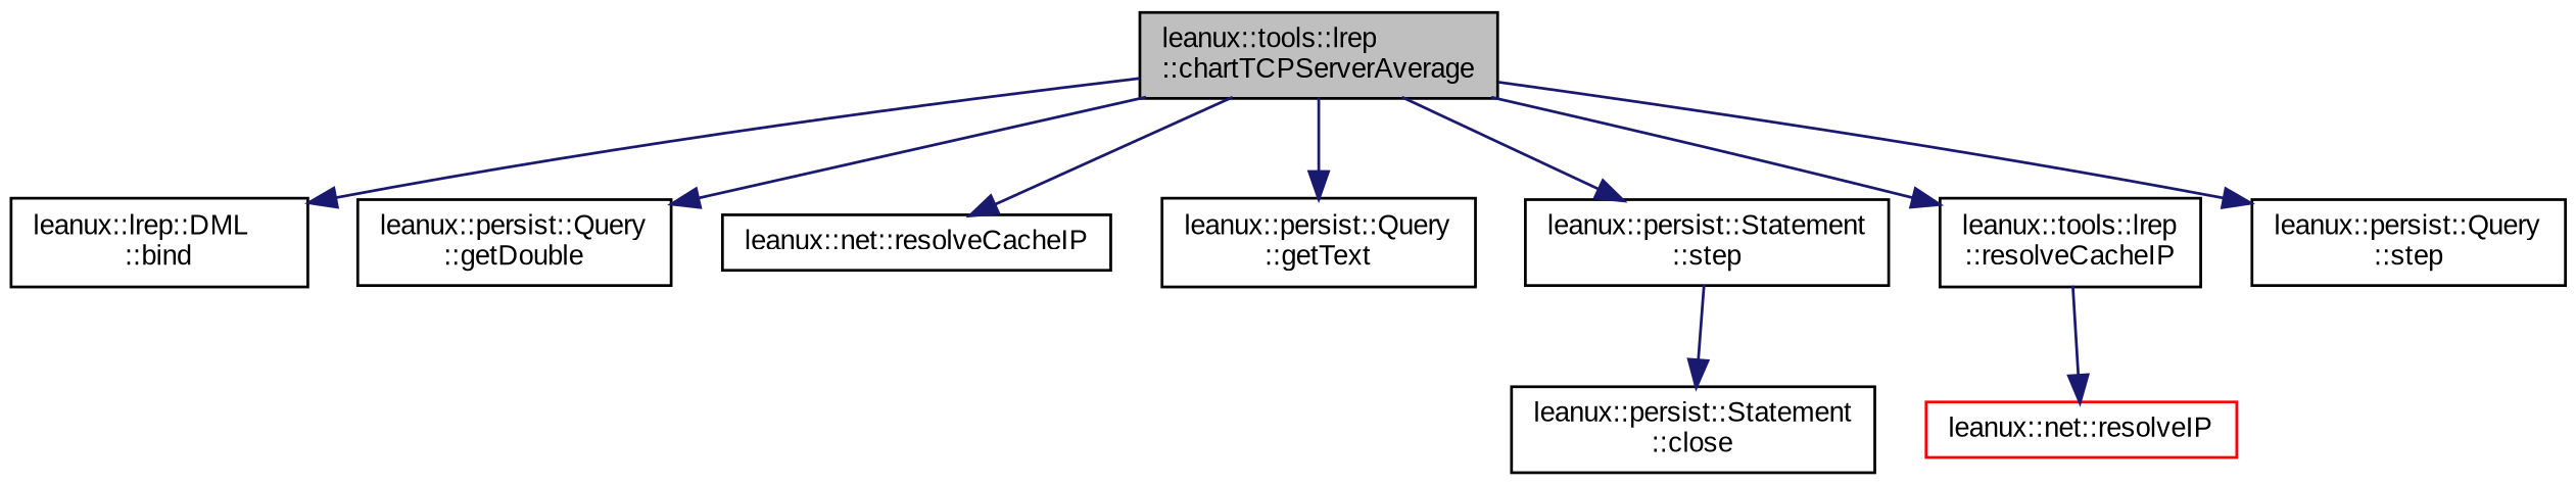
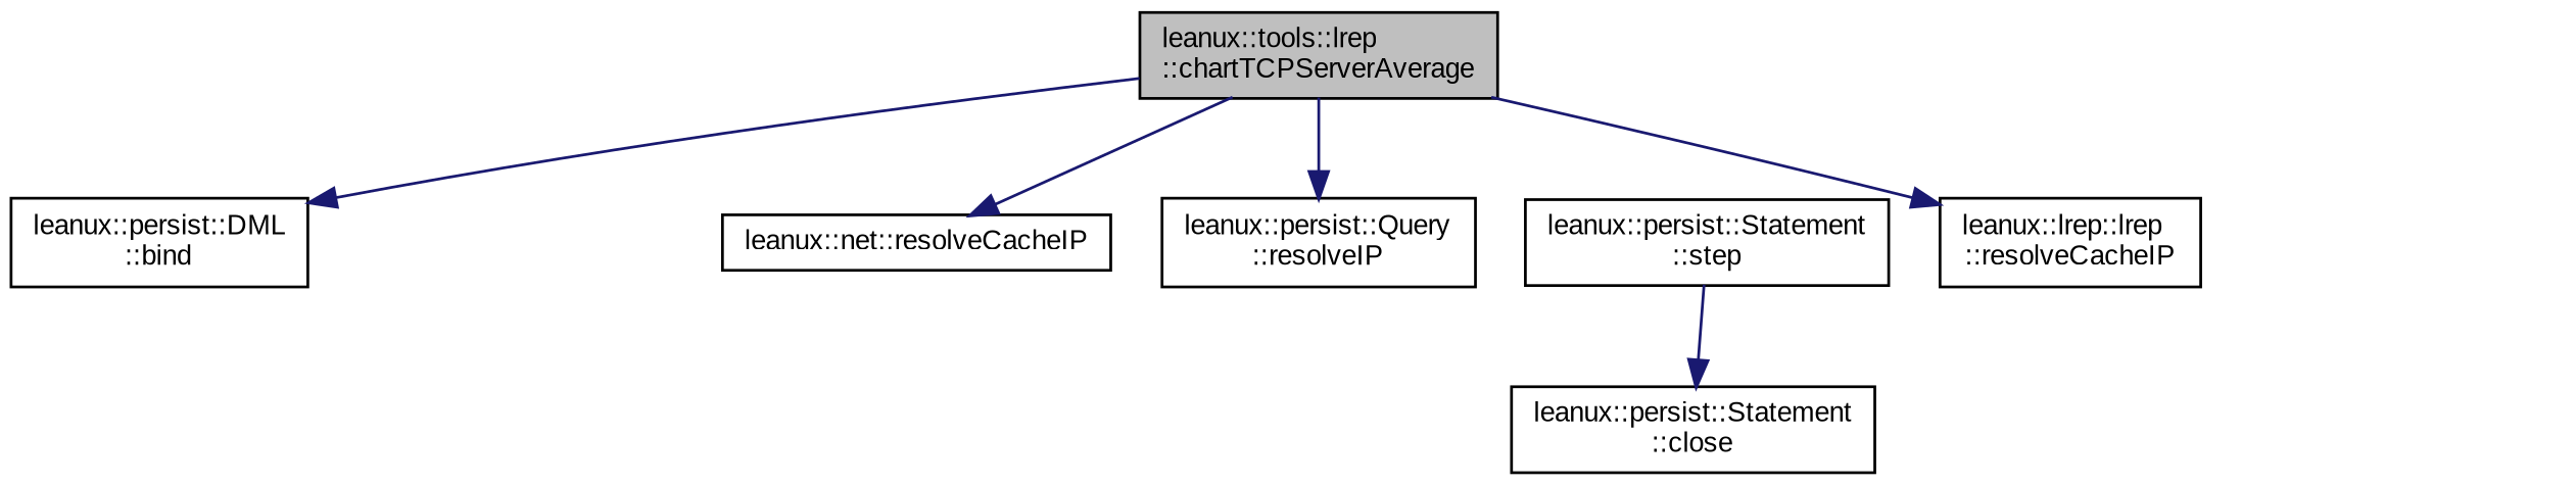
  digraph {
    fontname="Liberation Sans"
    rankdir=TB
    node [color=black fontname="Liberation Sans" fontsize=10 shape=record]
    edge [color=midnightblue fontname="Liberation Sans" fontsize=10 labelfontname=Helvetica labelfontsize=10 style=solid]
    n1 [fillcolor=grey75 fontcolor=black height=0.2 label="leanux::tools::lrep\l::chartTCPServerAverage" style=filled width=0.4]
-   n2 [height=0.2 label="leanux::lrep::DML\l::bind" width=0.4]
-   n3 [height=0.2 label="leanux::persist::Query\l::getDouble" width=0.4]
+   n2 [height=0.2 label="leanux::persist::DML\l::bind" width=0.4]
    n4 [height=0.2 label="leanux::net::resolveCacheIP" width=0.4]
-   n5 [height=0.2 label="leanux::persist::Query\l::getText" width=0.4]
+   n5 [height=0.2 label="leanux::persist::Query\l::resolveIP" width=0.4]
    n6 [height=0.2 label="leanux::persist::Statement\l::step" width=0.4]
-   n7 [height=0.2 label="leanux::tools::lrep\l::resolveCacheIP" width=0.4]
-   n8 [height=0.2 label="leanux::persist::Query\l::step" width=0.4]
+   n7 [height=0.2 label="leanux::lrep::lrep\l::resolveCacheIP" width=0.4]
    n9 [height=0.2 label="leanux::persist::Statement\l::close" width=0.4]
-   n10 [color=red height=0.2 label="leanux::net::resolveIP" width=0.4]
    n1 -> n2
-   n1 -> n3
    n1 -> n4
    n1 -> n5
-   n1 -> n6
    n1 -> n7
-   n1 -> n8
    n6 -> n9
-   n7 -> n10
  }
